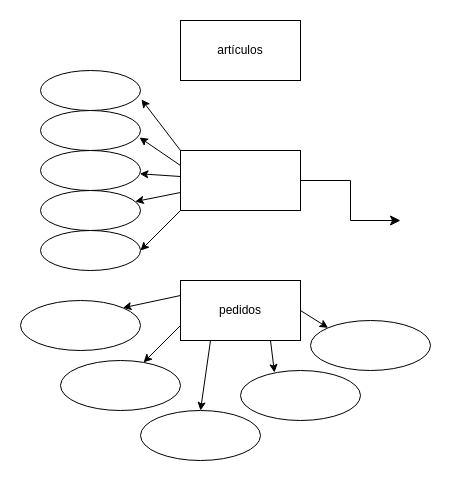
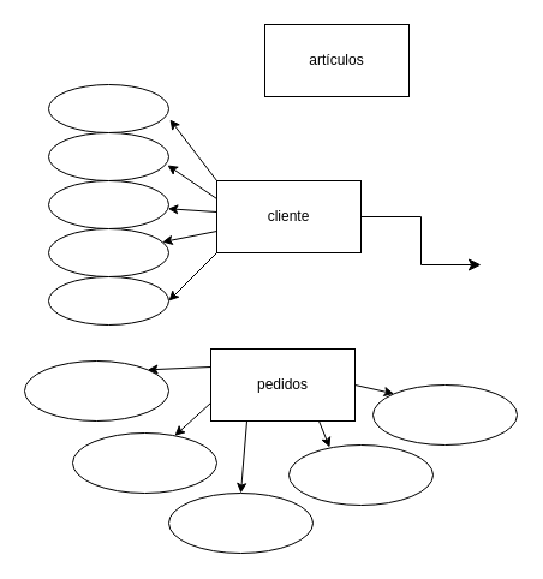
  <mxCell id="0" />
  <mxCell id="1" parent="0" />
  <mxCell id="2" value="" style="edgeStyle=none;rounded=0;orthogonalLoop=1;jettySize=auto;html=1;" edge="1" parent="1" source="5" target="21"><mxGeometry relative="1" as="geometry" /></mxCell>
  <mxCell id="3" value="" style="edgeStyle=none;rounded=0;orthogonalLoop=1;jettySize=auto;html=1;" edge="1" parent="1" source="5" target="20"><mxGeometry relative="1" as="geometry"><mxPoint x="160" y="220" as="targetPoint" /></mxGeometry></mxCell>
  <mxCell id="4" style="edgeStyle=none;rounded=0;orthogonalLoop=1;jettySize=auto;html=1;exitX=0;exitY=1;exitDx=0;exitDy=0;entryX=1;entryY=0.5;entryDx=0;entryDy=0;" edge="1" parent="1" source="5" target="22"><mxGeometry relative="1" as="geometry" /></mxCell>
  <mxCell id="5" value="" style="whiteSpace=wrap;html=1;" vertex="1" parent="1"><mxGeometry x="180" y="150" width="120" height="60" as="geometry" /></mxCell>
+ <mxCell id="6" value="cliente" style="text;strokeColor=none;align=center;fillColor=none;html=1;verticalAlign=middle;whiteSpace=wrap;rounded=0;" vertex="1" parent="1"><mxGeometry x="210" y="165" width="60" height="30" as="geometry" /></mxCell>
  <mxCell id="7" value="" style="edgeStyle=segmentEdgeStyle;endArrow=classic;html=1;curved=0;rounded=0;endSize=8;startSize=8;sourcePerimeterSpacing=0;targetPerimeterSpacing=0;" edge="1" parent="1"><mxGeometry width="100" relative="1" as="geometry"><mxPoint x="300" y="180" as="sourcePoint" /><mxPoint x="400" y="220" as="targetPoint" /><Array as="points"><mxPoint x="350" y="220" /></Array></mxGeometry></mxCell>
  <mxCell id="8" style="edgeStyle=none;rounded=0;orthogonalLoop=1;jettySize=auto;html=1;exitX=0;exitY=0.75;exitDx=0;exitDy=0;" edge="1" parent="1" source="11" target="14"><mxGeometry relative="1" as="geometry" /></mxCell>
  <mxCell id="9" style="edgeStyle=none;rounded=0;orthogonalLoop=1;jettySize=auto;html=1;exitX=0.25;exitY=1;exitDx=0;exitDy=0;entryX=0.5;entryY=0;entryDx=0;entryDy=0;" edge="1" parent="1" source="11" target="15"><mxGeometry relative="1" as="geometry" /></mxCell>
  <mxCell id="10" style="edgeStyle=none;rounded=0;orthogonalLoop=1;jettySize=auto;html=1;exitX=1;exitY=0.5;exitDx=0;exitDy=0;entryX=0;entryY=0;entryDx=0;entryDy=0;" edge="1" parent="1" source="11" target="17"><mxGeometry relative="1" as="geometry" /></mxCell>
- <mxCell id="11" value="pedidos" style="rounded=0;whiteSpace=wrap;html=1;" vertex="1" parent="1"><mxGeometry x="180" y="280" width="120" height="60" as="geometry" /></mxCell>
- <mxCell id="12" value="artículos" style="rounded=0;whiteSpace=wrap;html=1;" vertex="1" parent="1"><mxGeometry x="180" y="20" width="120" height="60" as="geometry" /></mxCell>
+ <mxCell id="11" value="pedidos" style="rounded=0;whiteSpace=wrap;html=1;" vertex="1" parent="1"><mxGeometry x="175" y="290" width="120" height="60" as="geometry" /></mxCell>
+ <mxCell id="12" value="artículos" style="rounded=0;whiteSpace=wrap;html=1;" vertex="1" parent="1"><mxGeometry x="220" y="20" width="120" height="60" as="geometry" /></mxCell>
  <mxCell id="13" value="" style="ellipse;whiteSpace=wrap;html=1;" vertex="1" parent="1"><mxGeometry x="20" y="300" width="120" height="50" as="geometry" /></mxCell>
  <mxCell id="14" value="" style="ellipse;whiteSpace=wrap;html=1;" vertex="1" parent="1"><mxGeometry x="60" y="360" width="120" height="50" as="geometry" /></mxCell>
  <mxCell id="15" value="" style="ellipse;whiteSpace=wrap;html=1;" vertex="1" parent="1"><mxGeometry x="140" y="410" width="120" height="50" as="geometry" /></mxCell>
  <mxCell id="16" value="" style="ellipse;whiteSpace=wrap;html=1;" vertex="1" parent="1"><mxGeometry x="240" y="370" width="120" height="50" as="geometry" /></mxCell>
  <mxCell id="17" value="" style="ellipse;whiteSpace=wrap;html=1;" vertex="1" parent="1"><mxGeometry x="310" y="320" width="120" height="50" as="geometry" /></mxCell>
  <mxCell id="18" value="" style="ellipse;whiteSpace=wrap;html=1;" vertex="1" parent="1"><mxGeometry x="40" y="110" width="100" height="40" as="geometry" /></mxCell>
  <mxCell id="19" value="" style="ellipse;whiteSpace=wrap;html=1;" vertex="1" parent="1"><mxGeometry x="40" y="70" width="100" height="40" as="geometry" /></mxCell>
  <mxCell id="20" value="" style="ellipse;whiteSpace=wrap;html=1;" vertex="1" parent="1"><mxGeometry x="40" y="150" width="100" height="40" as="geometry" /></mxCell>
  <mxCell id="21" value="" style="ellipse;whiteSpace=wrap;html=1;" vertex="1" parent="1"><mxGeometry x="40" y="190" width="100" height="40" as="geometry" /></mxCell>
  <mxCell id="22" value="" style="ellipse;whiteSpace=wrap;html=1;" vertex="1" parent="1"><mxGeometry x="40" y="230" width="100" height="40" as="geometry" /></mxCell>
  <mxCell id="23" style="edgeStyle=none;rounded=0;orthogonalLoop=1;jettySize=auto;html=1;exitX=0;exitY=0.25;exitDx=0;exitDy=0;entryX=0.99;entryY=0.675;entryDx=0;entryDy=0;entryPerimeter=0;" edge="1" parent="1" source="5" target="18"><mxGeometry relative="1" as="geometry" /></mxCell>
  <mxCell id="24" style="edgeStyle=none;rounded=0;orthogonalLoop=1;jettySize=auto;html=1;exitX=0;exitY=0;exitDx=0;exitDy=0;entryX=1.01;entryY=0.725;entryDx=0;entryDy=0;entryPerimeter=0;" edge="1" parent="1" source="5" target="19"><mxGeometry relative="1" as="geometry" /></mxCell>
  <mxCell id="25" style="edgeStyle=none;rounded=0;orthogonalLoop=1;jettySize=auto;html=1;exitX=0;exitY=0.25;exitDx=0;exitDy=0;entryX=1;entryY=0;entryDx=0;entryDy=0;" edge="1" parent="1" source="11" target="13"><mxGeometry relative="1" as="geometry" /></mxCell>
  <mxCell id="26" style="edgeStyle=none;rounded=0;orthogonalLoop=1;jettySize=auto;html=1;exitX=0.75;exitY=1;exitDx=0;exitDy=0;entryX=0.283;entryY=0.04;entryDx=0;entryDy=0;entryPerimeter=0;" edge="1" parent="1" source="11" target="16"><mxGeometry relative="1" as="geometry" /></mxCell>
